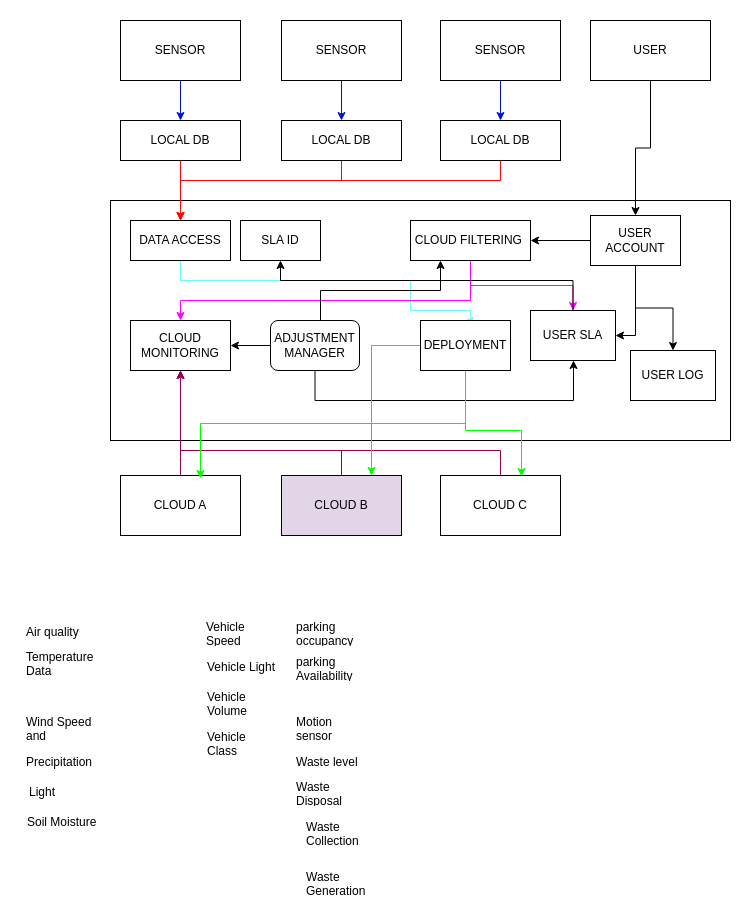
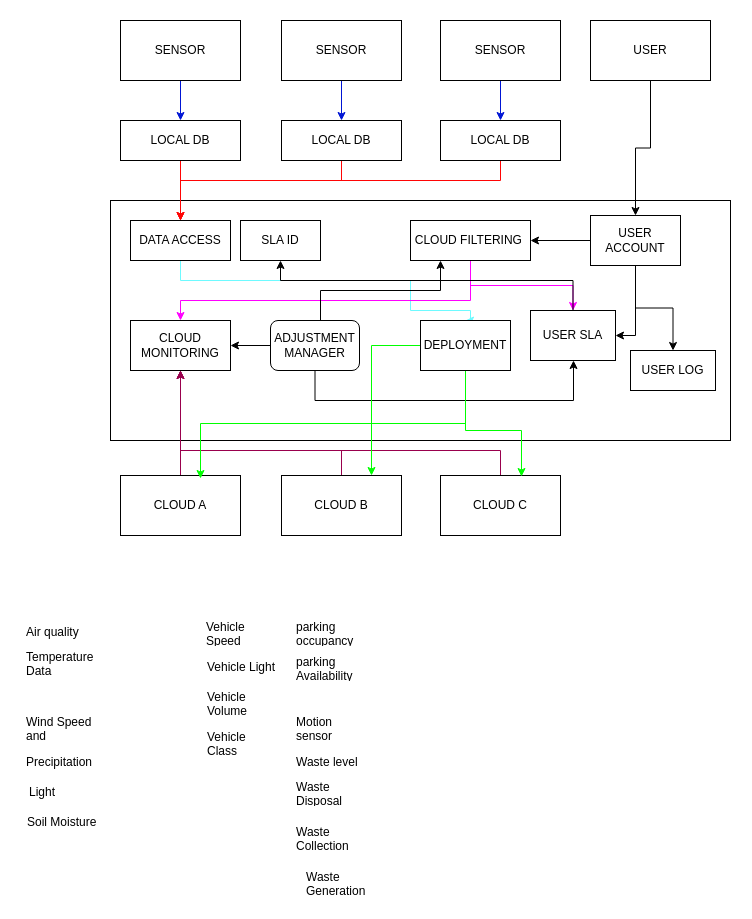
  <mxCell id="0" />
  <mxCell id="1" parent="0" />
  <mxCell id="2" value="" style="rounded=0;whiteSpace=wrap;html=1;" parent="1" vertex="1"><mxGeometry x="110" y="200" width="620" height="240" as="geometry" /></mxCell>
  <mxCell id="3" value="Air quality" style="text;strokeColor=none;fillColor=none;align=left;verticalAlign=middle;spacingLeft=4;spacingRight=4;overflow=hidden;points=[[0,0.5],[1,0.5]];portConstraint=eastwest;rotatable=0;whiteSpace=wrap;html=1;" parent="1" vertex="1"><mxGeometry x="20" y="617" width="80" height="30" as="geometry" /></mxCell>
  <mxCell id="4" value="Temperature Data" style="text;strokeColor=none;fillColor=none;align=left;verticalAlign=middle;spacingLeft=4;spacingRight=4;overflow=hidden;points=[[0,0.5],[1,0.5]];portConstraint=eastwest;rotatable=0;whiteSpace=wrap;html=1;" parent="1" vertex="1"><mxGeometry x="20" y="647" width="80" height="30" as="geometry" /></mxCell>
  <mxCell id="5" value="Wind Speed and Direction" style="text;strokeColor=none;fillColor=none;align=left;verticalAlign=middle;spacingLeft=4;spacingRight=4;overflow=hidden;points=[[0,0.5],[1,0.5]];portConstraint=eastwest;rotatable=0;whiteSpace=wrap;html=1;" parent="1" vertex="1"><mxGeometry x="20" y="712" width="80" height="30" as="geometry" /></mxCell>
  <mxCell id="6" value="Precipitation" style="text;strokeColor=none;fillColor=none;align=left;verticalAlign=middle;spacingLeft=4;spacingRight=4;overflow=hidden;points=[[0,0.5],[1,0.5]];portConstraint=eastwest;rotatable=0;whiteSpace=wrap;html=1;" parent="1" vertex="1"><mxGeometry x="20" y="747" width="80" height="30" as="geometry" /></mxCell>
  <mxCell id="7" value="Light" style="text;strokeColor=none;fillColor=none;align=left;verticalAlign=middle;spacingLeft=4;spacingRight=4;overflow=hidden;points=[[0,0.5],[1,0.5]];portConstraint=eastwest;rotatable=0;whiteSpace=wrap;html=1;" parent="1" vertex="1"><mxGeometry x="23" y="777" width="80" height="30" as="geometry" /></mxCell>
  <mxCell id="8" value="Soil Moisture" style="text;strokeColor=none;fillColor=none;align=left;verticalAlign=middle;spacingLeft=4;spacingRight=4;overflow=hidden;points=[[0,0.5],[1,0.5]];portConstraint=eastwest;rotatable=0;whiteSpace=wrap;html=1;" parent="1" vertex="1"><mxGeometry x="21" y="807" width="80" height="30" as="geometry" /></mxCell>
  <mxCell id="9" value="Vehicle Speed" style="text;strokeColor=none;fillColor=none;align=left;verticalAlign=middle;spacingLeft=4;spacingRight=4;overflow=hidden;points=[[0,0.5],[1,0.5]];portConstraint=eastwest;rotatable=0;whiteSpace=wrap;html=1;" parent="1" vertex="1"><mxGeometry x="200" y="617" width="80" height="30" as="geometry" /></mxCell>
  <mxCell id="10" value="Vehicle Light" style="text;strokeColor=none;fillColor=none;align=left;verticalAlign=middle;spacingLeft=4;spacingRight=4;overflow=hidden;points=[[0,0.5],[1,0.5]];portConstraint=eastwest;rotatable=0;whiteSpace=wrap;html=1;" parent="1" vertex="1"><mxGeometry x="201" y="652" width="80" height="30" as="geometry" /></mxCell>
  <mxCell id="11" value="Vehicle Volume" style="text;strokeColor=none;fillColor=none;align=left;verticalAlign=middle;spacingLeft=4;spacingRight=4;overflow=hidden;points=[[0,0.5],[1,0.5]];portConstraint=eastwest;rotatable=0;whiteSpace=wrap;html=1;" parent="1" vertex="1"><mxGeometry x="201" y="687" width="80" height="30" as="geometry" /></mxCell>
  <mxCell id="12" value="Vehicle Class" style="text;strokeColor=none;fillColor=none;align=left;verticalAlign=middle;spacingLeft=4;spacingRight=4;overflow=hidden;points=[[0,0.5],[1,0.5]];portConstraint=eastwest;rotatable=0;whiteSpace=wrap;html=1;" parent="1" vertex="1"><mxGeometry x="201" y="727" width="80" height="30" as="geometry" /></mxCell>
  <mxCell id="13" value="parking occupancy" style="text;strokeColor=none;fillColor=none;align=left;verticalAlign=middle;spacingLeft=4;spacingRight=4;overflow=hidden;points=[[0,0.5],[1,0.5]];portConstraint=eastwest;rotatable=0;whiteSpace=wrap;html=1;" parent="1" vertex="1"><mxGeometry x="290" y="617" width="80" height="30" as="geometry" /></mxCell>
  <mxCell id="14" value="parking Availability" style="text;strokeColor=none;fillColor=none;align=left;verticalAlign=middle;spacingLeft=4;spacingRight=4;overflow=hidden;points=[[0,0.5],[1,0.5]];portConstraint=eastwest;rotatable=0;whiteSpace=wrap;html=1;" parent="1" vertex="1"><mxGeometry x="290" y="652" width="80" height="30" as="geometry" /></mxCell>
  <mxCell id="15" value="Motion sensor" style="text;strokeColor=none;fillColor=none;align=left;verticalAlign=middle;spacingLeft=4;spacingRight=4;overflow=hidden;points=[[0,0.5],[1,0.5]];portConstraint=eastwest;rotatable=0;whiteSpace=wrap;html=1;" parent="1" vertex="1"><mxGeometry x="290" y="712" width="80" height="30" as="geometry" /></mxCell>
  <mxCell id="16" value="Waste level" style="text;strokeColor=none;fillColor=none;align=left;verticalAlign=middle;spacingLeft=4;spacingRight=4;overflow=hidden;points=[[0,0.5],[1,0.5]];portConstraint=eastwest;rotatable=0;whiteSpace=wrap;html=1;" parent="1" vertex="1"><mxGeometry x="290" y="747" width="80" height="30" as="geometry" /></mxCell>
  <mxCell id="17" value="Waste Disposal" style="text;strokeColor=none;fillColor=none;align=left;verticalAlign=middle;spacingLeft=4;spacingRight=4;overflow=hidden;points=[[0,0.5],[1,0.5]];portConstraint=eastwest;rotatable=0;whiteSpace=wrap;html=1;" parent="1" vertex="1"><mxGeometry x="290" y="777" width="80" height="30" as="geometry" /></mxCell>
- <mxCell id="18" value="Waste Collection" style="text;strokeColor=none;fillColor=none;align=left;verticalAlign=middle;spacingLeft=4;spacingRight=4;overflow=hidden;points=[[0,0.5],[1,0.5]];portConstraint=eastwest;rotatable=0;whiteSpace=wrap;html=1;" parent="1" vertex="1"><mxGeometry x="300" y="817" width="80" height="30" as="geometry" /></mxCell>
+ <mxCell id="18" value="Waste Collection" style="text;strokeColor=none;fillColor=none;align=left;verticalAlign=middle;spacingLeft=4;spacingRight=4;overflow=hidden;points=[[0,0.5],[1,0.5]];portConstraint=eastwest;rotatable=0;whiteSpace=wrap;html=1;" parent="1" vertex="1"><mxGeometry x="290" y="822" width="80" height="30" as="geometry" /></mxCell>
  <mxCell id="19" value="Waste Generation" style="text;strokeColor=none;fillColor=none;align=left;verticalAlign=middle;spacingLeft=4;spacingRight=4;overflow=hidden;points=[[0,0.5],[1,0.5]];portConstraint=eastwest;rotatable=0;whiteSpace=wrap;html=1;" parent="1" vertex="1"><mxGeometry x="300" y="867" width="80" height="30" as="geometry" /></mxCell>
  <mxCell id="20" style="edgeStyle=orthogonalEdgeStyle;rounded=0;orthogonalLoop=1;jettySize=auto;html=1;entryX=0.5;entryY=0;entryDx=0;entryDy=0;strokeColor=#0015D4;" parent="1" source="21" target="33" edge="1"><mxGeometry relative="1" as="geometry" /></mxCell>
  <mxCell id="21" value="SENSOR" style="rounded=0;whiteSpace=wrap;html=1;" parent="1" vertex="1"><mxGeometry x="120" y="20" width="120" height="60" as="geometry" /></mxCell>
  <mxCell id="22" style="edgeStyle=orthogonalEdgeStyle;rounded=0;orthogonalLoop=1;jettySize=auto;html=1;entryX=0.5;entryY=0;entryDx=0;entryDy=0;strokeColor=#0015D4;" parent="1" source="23" target="35" edge="1"><mxGeometry relative="1" as="geometry" /></mxCell>
  <mxCell id="23" value="SENSOR" style="rounded=0;whiteSpace=wrap;html=1;" parent="1" vertex="1"><mxGeometry x="281" y="20" width="120" height="60" as="geometry" /></mxCell>
  <mxCell id="24" style="edgeStyle=orthogonalEdgeStyle;rounded=0;orthogonalLoop=1;jettySize=auto;html=1;strokeColor=#0015D4;" parent="1" source="25" target="37" edge="1"><mxGeometry relative="1" as="geometry" /></mxCell>
  <mxCell id="25" value="SENSOR" style="rounded=0;whiteSpace=wrap;html=1;" parent="1" vertex="1"><mxGeometry x="440" y="20" width="120" height="60" as="geometry" /></mxCell>
  <mxCell id="26" style="edgeStyle=orthogonalEdgeStyle;rounded=0;orthogonalLoop=1;jettySize=auto;html=1;entryX=0.5;entryY=1;entryDx=0;entryDy=0;strokeColor=#99004D;" parent="1" source="27" target="44" edge="1"><mxGeometry relative="1" as="geometry" /></mxCell>
  <mxCell id="27" value="CLOUD A" style="rounded=0;whiteSpace=wrap;html=1;" parent="1" vertex="1"><mxGeometry x="120" y="475" width="120" height="60" as="geometry" /></mxCell>
  <mxCell id="28" style="edgeStyle=orthogonalEdgeStyle;rounded=0;orthogonalLoop=1;jettySize=auto;html=1;strokeColor=#99004D;" parent="1" source="29" target="44" edge="1"><mxGeometry relative="1" as="geometry"><Array as="points"><mxPoint x="341" y="450" /><mxPoint x="180" y="450" /></Array></mxGeometry></mxCell>
- <mxCell id="29" value="CLOUD B" style="rounded=0;whiteSpace=wrap;html=1;fillColor=#e1d5e7;" parent="1" vertex="1"><mxGeometry x="281" y="475" width="120" height="60" as="geometry" /></mxCell>
+ <mxCell id="29" value="CLOUD B" style="rounded=0;whiteSpace=wrap;html=1;" parent="1" vertex="1"><mxGeometry x="281" y="475" width="120" height="60" as="geometry" /></mxCell>
  <mxCell id="30" style="edgeStyle=orthogonalEdgeStyle;rounded=0;orthogonalLoop=1;jettySize=auto;html=1;strokeColor=#99004D;" parent="1" source="31" target="44" edge="1"><mxGeometry relative="1" as="geometry"><Array as="points"><mxPoint x="500" y="450" /><mxPoint x="180" y="450" /></Array></mxGeometry></mxCell>
  <mxCell id="31" value="CLOUD C" style="rounded=0;whiteSpace=wrap;html=1;" parent="1" vertex="1"><mxGeometry x="440" y="475" width="120" height="60" as="geometry" /></mxCell>
  <mxCell id="32" style="edgeStyle=orthogonalEdgeStyle;rounded=0;orthogonalLoop=1;jettySize=auto;html=1;entryX=0.5;entryY=0;entryDx=0;entryDy=0;strokeColor=#FF0505;" parent="1" source="33" target="39" edge="1"><mxGeometry relative="1" as="geometry" /></mxCell>
  <mxCell id="33" value="LOCAL DB" style="rounded=0;whiteSpace=wrap;html=1;" parent="1" vertex="1"><mxGeometry x="120" y="120" width="120" height="40" as="geometry" /></mxCell>
  <mxCell id="34" style="edgeStyle=orthogonalEdgeStyle;rounded=0;orthogonalLoop=1;jettySize=auto;html=1;strokeColor=#FF0505;" parent="1" source="35" edge="1"><mxGeometry relative="1" as="geometry"><mxPoint x="180" y="220" as="targetPoint" /><Array as="points"><mxPoint x="341" y="180" /><mxPoint x="180" y="180" /></Array></mxGeometry></mxCell>
  <mxCell id="35" value="LOCAL DB" style="rounded=0;whiteSpace=wrap;html=1;" parent="1" vertex="1"><mxGeometry x="281" y="120" width="120" height="40" as="geometry" /></mxCell>
  <mxCell id="36" style="edgeStyle=orthogonalEdgeStyle;rounded=0;orthogonalLoop=1;jettySize=auto;html=1;strokeColor=#FF0505;" parent="1" source="37" target="39" edge="1"><mxGeometry relative="1" as="geometry"><Array as="points"><mxPoint x="500" y="180" /><mxPoint x="180" y="180" /></Array></mxGeometry></mxCell>
  <mxCell id="37" value="LOCAL DB" style="rounded=0;whiteSpace=wrap;html=1;" parent="1" vertex="1"><mxGeometry x="440" y="120" width="120" height="40" as="geometry" /></mxCell>
  <mxCell id="38" style="edgeStyle=orthogonalEdgeStyle;rounded=0;orthogonalLoop=1;jettySize=auto;html=1;entryX=0.5;entryY=0;entryDx=0;entryDy=0;strokeColor=#6EFAFF;" parent="1" source="39" target="54" edge="1"><mxGeometry relative="1" as="geometry"><Array as="points"><mxPoint x="180" y="280" /><mxPoint x="410" y="280" /><mxPoint x="410" y="310" /><mxPoint x="470" y="310" /><mxPoint x="470" y="320" /></Array></mxGeometry></mxCell>
  <mxCell id="39" value="DATA ACCESS" style="rounded=0;whiteSpace=wrap;html=1;" parent="1" vertex="1"><mxGeometry x="130" y="220" width="100" height="40" as="geometry" /></mxCell>
  <mxCell id="40" value="SLA ID" style="rounded=0;whiteSpace=wrap;html=1;" parent="1" vertex="1"><mxGeometry x="240" y="220" width="80" height="40" as="geometry" /></mxCell>
  <mxCell id="41" style="edgeStyle=orthogonalEdgeStyle;rounded=0;orthogonalLoop=1;jettySize=auto;html=1;strokeColor=#FF00FF;" parent="1" source="43" target="44" edge="1"><mxGeometry relative="1" as="geometry"><Array as="points"><mxPoint x="470" y="300" /><mxPoint x="180" y="300" /></Array></mxGeometry></mxCell>
  <mxCell id="42" style="edgeStyle=orthogonalEdgeStyle;rounded=0;orthogonalLoop=1;jettySize=auto;html=1;strokeColor=#FF00FF;" parent="1" source="43" target="46" edge="1"><mxGeometry relative="1" as="geometry" /></mxCell>
  <mxCell id="43" value="CLOUD FILTERING&amp;nbsp;" style="rounded=0;whiteSpace=wrap;html=1;" parent="1" vertex="1"><mxGeometry x="410" y="220" width="120" height="40" as="geometry" /></mxCell>
  <mxCell id="44" value="CLOUD MONITORING" style="rounded=0;whiteSpace=wrap;html=1;" parent="1" vertex="1"><mxGeometry x="130" y="320" width="100" height="50" as="geometry" /></mxCell>
  <mxCell id="45" style="edgeStyle=orthogonalEdgeStyle;rounded=0;orthogonalLoop=1;jettySize=auto;html=1;" edge="1" parent="1" source="46"><mxGeometry relative="1" as="geometry"><mxPoint x="280" y="260" as="targetPoint" /><Array as="points"><mxPoint x="573" y="280" /><mxPoint x="280" y="280" /><mxPoint x="280" y="260" /></Array></mxGeometry></mxCell>
  <mxCell id="46" value="USER SLA" style="rounded=0;whiteSpace=wrap;html=1;" parent="1" vertex="1"><mxGeometry x="530" y="310" width="85" height="50" as="geometry" /></mxCell>
  <mxCell id="47" style="edgeStyle=orthogonalEdgeStyle;rounded=0;orthogonalLoop=1;jettySize=auto;html=1;entryX=1;entryY=0.5;entryDx=0;entryDy=0;" parent="1" source="50" target="44" edge="1"><mxGeometry relative="1" as="geometry" /></mxCell>
  <mxCell id="48" style="edgeStyle=orthogonalEdgeStyle;rounded=0;orthogonalLoop=1;jettySize=auto;html=1;" parent="1" source="50" edge="1"><mxGeometry relative="1" as="geometry"><mxPoint x="440" y="260" as="targetPoint" /><Array as="points"><mxPoint x="320" y="290" /><mxPoint x="440" y="290" /></Array></mxGeometry></mxCell>
  <mxCell id="49" style="edgeStyle=orthogonalEdgeStyle;rounded=0;orthogonalLoop=1;jettySize=auto;html=1;" parent="1" source="50" target="46" edge="1"><mxGeometry relative="1" as="geometry"><Array as="points"><mxPoint x="315" y="400" /><mxPoint x="573" y="400" /></Array></mxGeometry></mxCell>
  <mxCell id="50" value="ADJUSTMENT MANAGER" style="whiteSpace=wrap;html=1;rounded=1;" parent="1" vertex="1"><mxGeometry x="270" y="320" width="89" height="50" as="geometry" /></mxCell>
  <mxCell id="51" style="edgeStyle=orthogonalEdgeStyle;rounded=0;orthogonalLoop=1;jettySize=auto;html=1;strokeColor=#00FF00;" parent="1" edge="1"><mxGeometry relative="1" as="geometry"><mxPoint x="465" y="373" as="sourcePoint" /><mxPoint x="200" y="478" as="targetPoint" /><Array as="points"><mxPoint x="465" y="423" /><mxPoint x="200" y="423" /></Array></mxGeometry></mxCell>
  <mxCell id="52" style="edgeStyle=orthogonalEdgeStyle;rounded=0;orthogonalLoop=1;jettySize=auto;html=1;entryX=0.75;entryY=0;entryDx=0;entryDy=0;strokeColor=#00FF00;" parent="1" source="54" target="29" edge="1"><mxGeometry relative="1" as="geometry"><Array as="points"><mxPoint x="371" y="345" /></Array></mxGeometry></mxCell>
  <mxCell id="53" style="edgeStyle=orthogonalEdgeStyle;rounded=0;orthogonalLoop=1;jettySize=auto;html=1;entryX=0.675;entryY=0.017;entryDx=0;entryDy=0;entryPerimeter=0;strokeColor=#00FF00;" parent="1" source="54" target="31" edge="1"><mxGeometry relative="1" as="geometry"><Array as="points"><mxPoint x="465" y="430" /><mxPoint x="521" y="430" /></Array></mxGeometry></mxCell>
  <mxCell id="54" value="DEPLOYMENT" style="rounded=0;whiteSpace=wrap;html=1;" parent="1" vertex="1"><mxGeometry x="420" y="320" width="90" height="50" as="geometry" /></mxCell>
  <mxCell id="55" style="edgeStyle=orthogonalEdgeStyle;rounded=0;orthogonalLoop=1;jettySize=auto;html=1;entryX=1;entryY=0.5;entryDx=0;entryDy=0;" edge="1" parent="1" source="58" target="46"><mxGeometry relative="1" as="geometry" /></mxCell>
  <mxCell id="56" style="edgeStyle=orthogonalEdgeStyle;rounded=0;orthogonalLoop=1;jettySize=auto;html=1;" edge="1" parent="1" source="58" target="43"><mxGeometry relative="1" as="geometry" /></mxCell>
  <mxCell id="57" style="edgeStyle=orthogonalEdgeStyle;rounded=0;orthogonalLoop=1;jettySize=auto;html=1;" edge="1" parent="1" source="58" target="61"><mxGeometry relative="1" as="geometry" /></mxCell>
  <mxCell id="58" value="USER ACCOUNT" style="rounded=0;whiteSpace=wrap;html=1;" vertex="1" parent="1"><mxGeometry x="590" y="215" width="90" height="50" as="geometry" /></mxCell>
  <mxCell id="59" style="edgeStyle=orthogonalEdgeStyle;rounded=0;orthogonalLoop=1;jettySize=auto;html=1;" edge="1" parent="1" source="60" target="58"><mxGeometry relative="1" as="geometry" /></mxCell>
  <mxCell id="60" value="USER" style="rounded=0;whiteSpace=wrap;html=1;" vertex="1" parent="1"><mxGeometry x="590" y="20" width="120" height="60" as="geometry" /></mxCell>
- <mxCell id="61" value="USER LOG" style="rounded=0;whiteSpace=wrap;html=1;" vertex="1" parent="1"><mxGeometry x="630" y="350" width="85" height="50" as="geometry" /></mxCell>
+ <mxCell id="61" value="USER LOG" style="rounded=0;whiteSpace=wrap;html=1;" vertex="1" parent="1"><mxGeometry x="630" y="350" width="85" height="40" as="geometry" /></mxCell>
